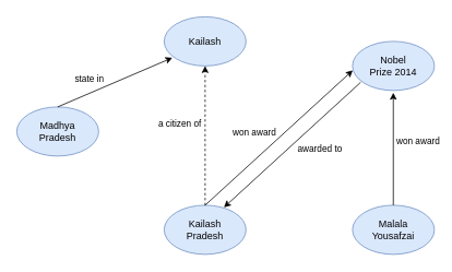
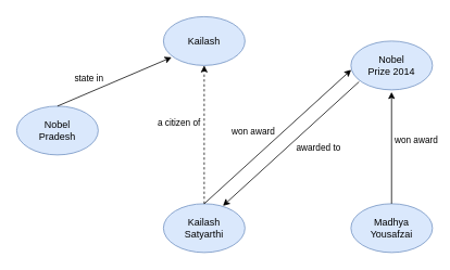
  <mxCell id="0" />
  <mxCell id="1" parent="0" />
  <mxCell id="2" value="Kailash" style="ellipse;whiteSpace=wrap;html=1;fillColor=#dae8fc;strokeColor=#6c8ebf;" parent="1" vertex="1"><mxGeometry x="200" y="20" width="100" height="60" as="geometry" /></mxCell>
  <mxCell id="3" value="Nobel&lt;br&gt;Prize 2014" style="ellipse;whiteSpace=wrap;html=1;fillColor=#dae8fc;strokeColor=#6c8ebf;" parent="1" vertex="1"><mxGeometry x="430" y="50" width="100" height="60" as="geometry" /></mxCell>
- <mxCell id="4" value="Kailash&lt;br/&gt;Pradesh" style="ellipse;whiteSpace=wrap;html=1;fillColor=#dae8fc;strokeColor=#6c8ebf;" parent="1" vertex="1"><mxGeometry x="200" y="250" width="100" height="60" as="geometry" /></mxCell>
- <mxCell id="5" value="Madhya&lt;br/&gt;Pradesh" style="ellipse;whiteSpace=wrap;html=1;fillColor=#dae8fc;strokeColor=#6c8ebf;" parent="1" vertex="1"><mxGeometry x="20" y="130" width="100" height="60" as="geometry" /></mxCell>
- <mxCell id="6" value="Malala&lt;br/&gt;Yousafzai" style="ellipse;whiteSpace=wrap;html=1;fillColor=#dae8fc;strokeColor=#6c8ebf;" parent="1" vertex="1"><mxGeometry x="430" y="250" width="100" height="60" as="geometry" /></mxCell>
+ <mxCell id="4" value="Kailash&lt;br/&gt;Satyarthi" style="ellipse;whiteSpace=wrap;html=1;fillColor=#dae8fc;strokeColor=#6c8ebf;" parent="1" vertex="1"><mxGeometry x="200" y="250" width="100" height="60" as="geometry" /></mxCell>
+ <mxCell id="5" value="Nobel&lt;br/&gt;Pradesh" style="ellipse;whiteSpace=wrap;html=1;fillColor=#dae8fc;strokeColor=#6c8ebf;" parent="1" vertex="1"><mxGeometry x="20" y="130" width="100" height="60" as="geometry" /></mxCell>
+ <mxCell id="6" value="Madhya&lt;br/&gt;Yousafzai" style="ellipse;whiteSpace=wrap;html=1;fillColor=#dae8fc;strokeColor=#6c8ebf;" parent="1" vertex="1"><mxGeometry x="430" y="250" width="100" height="60" as="geometry" /></mxCell>
  <mxCell id="7" value="" style="endArrow=classic;html=1;" parent="1" edge="1"><mxGeometry width="50" height="50" relative="1" as="geometry"><mxPoint x="70" y="130" as="sourcePoint" /><mxPoint x="210" y="70" as="targetPoint" /></mxGeometry></mxCell>
  <mxCell id="8" value="state in&amp;nbsp;" style="edgeLabel;html=1;align=center;verticalAlign=middle;resizable=0;points=[];" parent="7" vertex="1" connectable="0"><mxGeometry x="-0.133" y="-1" relative="1" as="geometry"><mxPoint x="-22" y="-9" as="offset" /></mxGeometry></mxCell>
  <mxCell id="9" value="" style="endArrow=classic;html=1;entryX=0.73;entryY=0.044;entryDx=0;entryDy=0;entryPerimeter=0;exitX=0.1;exitY=0.833;exitDx=0;exitDy=0;exitPerimeter=0;" parent="1" source="3" target="4" edge="1"><mxGeometry width="50" height="50" relative="1" as="geometry"><mxPoint x="515" y="158.32" as="sourcePoint" /><mxPoint x="338" y="100" as="targetPoint" /></mxGeometry></mxCell>
  <mxCell id="10" value="awarded to" style="edgeLabel;html=1;align=center;verticalAlign=middle;resizable=0;points=[];" parent="9" vertex="1" connectable="0"><mxGeometry x="-0.133" y="-1" relative="1" as="geometry"><mxPoint x="23" y="15" as="offset" /></mxGeometry></mxCell>
  <mxCell id="11" value="" style="endArrow=classic;html=1;entryX=0.5;entryY=1;entryDx=0;entryDy=0;dashed=1;" parent="1" target="2" edge="1"><mxGeometry width="50" height="50" relative="1" as="geometry"><mxPoint x="250" y="250" as="sourcePoint" /><mxPoint x="280" y="10" as="targetPoint" /></mxGeometry></mxCell>
  <mxCell id="12" value="a citizen of" style="edgeLabel;html=1;align=center;verticalAlign=middle;resizable=0;points=[];" parent="11" vertex="1" connectable="0"><mxGeometry x="-0.133" y="-1" relative="1" as="geometry"><mxPoint x="-33" y="-26" as="offset" /></mxGeometry></mxCell>
  <mxCell id="13" value="" style="endArrow=classic;html=1;entryX=0.003;entryY=0.589;entryDx=0;entryDy=0;entryPerimeter=0;exitX=0.5;exitY=0;exitDx=0;exitDy=0;" parent="1" source="4" target="3" edge="1"><mxGeometry width="50" height="50" relative="1" as="geometry"><mxPoint x="490" y="120" as="sourcePoint" /><mxPoint x="311.3" y="288.02" as="targetPoint" /></mxGeometry></mxCell>
  <mxCell id="14" value="won award" style="edgeLabel;html=1;align=center;verticalAlign=middle;resizable=0;points=[];" parent="13" vertex="1" connectable="0"><mxGeometry x="-0.133" y="-1" relative="1" as="geometry"><mxPoint x="-19" y="-19" as="offset" /></mxGeometry></mxCell>
  <mxCell id="15" value="" style="endArrow=classic;html=1;entryX=0.5;entryY=1.044;entryDx=0;entryDy=0;entryPerimeter=0;exitX=0.5;exitY=0;exitDx=0;exitDy=0;" parent="1" edge="1"><mxGeometry width="50" height="50" relative="1" as="geometry"><mxPoint x="479.83" y="250" as="sourcePoint" /><mxPoint x="479.83" y="112.64" as="targetPoint" /></mxGeometry></mxCell>
  <mxCell id="16" value="won award" style="edgeLabel;html=1;align=center;verticalAlign=middle;resizable=0;points=[];" parent="15" vertex="1" connectable="0"><mxGeometry x="-0.133" y="-1" relative="1" as="geometry"><mxPoint x="29" y="-19" as="offset" /></mxGeometry></mxCell>
